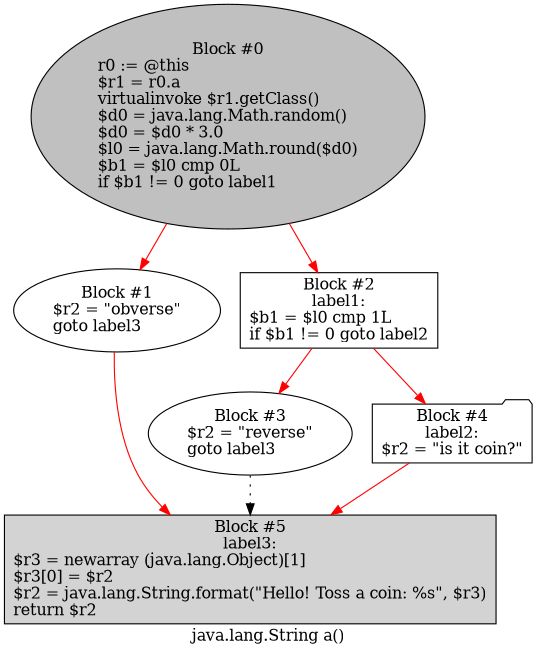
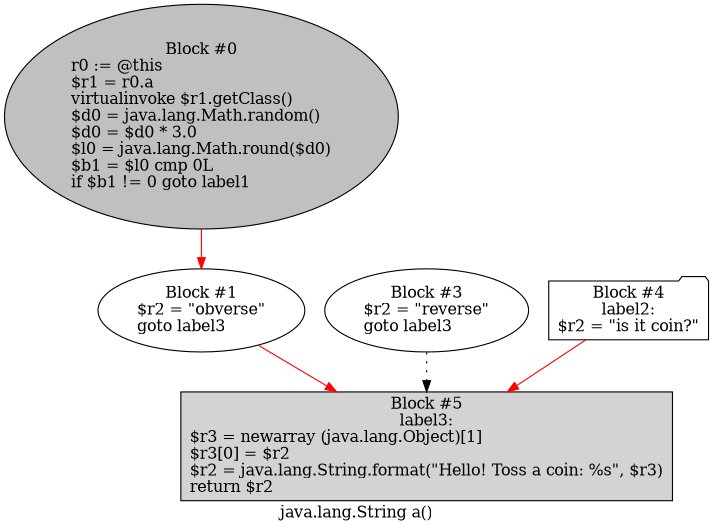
  digraph {
    label="java.lang.String a()"
    node [shape=ellipse]
    edge [color=red style=solid]
    n1 [fillcolor=gray label="Block #0\nr0 := @this\l$r1 = r0.a\lvirtualinvoke $r1.getClass()\l$d0 = java.lang.Math.random()\l$d0 = $d0 * 3.0\l$l0 = java.lang.Math.round($d0)\l$b1 = $l0 cmp 0L\lif $b1 != 0 goto label1\l" style=filled]
    n2 [label="Block #1\n$r2 = \"obverse\"\lgoto label3\l"]
-   n3 [label="Block #2\nlabel1:\n$b1 = $l0 cmp 1L\lif $b1 != 0 goto label2\l" shape=box]
    n4 [fillcolor=lightgray label="Block #5\nlabel3:\n$r3 = newarray (java.lang.Object)[1]\l$r3[0] = $r2\l$r2 = java.lang.String.format(\"Hello! Toss a coin: %s\", $r3)\lreturn $r2\l" shape=box style=filled]
    n5 [label="Block #3\n$r2 = \"reverse\"\lgoto label3\l"]
    n6 [label="Block #4\nlabel2:\n$r2 = \"is it coin?\"\l" shape=folder]
    n1 -> n2
-   n1 -> n3
    n2 -> n4
-   n3 -> n5
-   n3 -> n6
    n5 -> n4 [color=black style=dotted]
    n6 -> n4
  }
